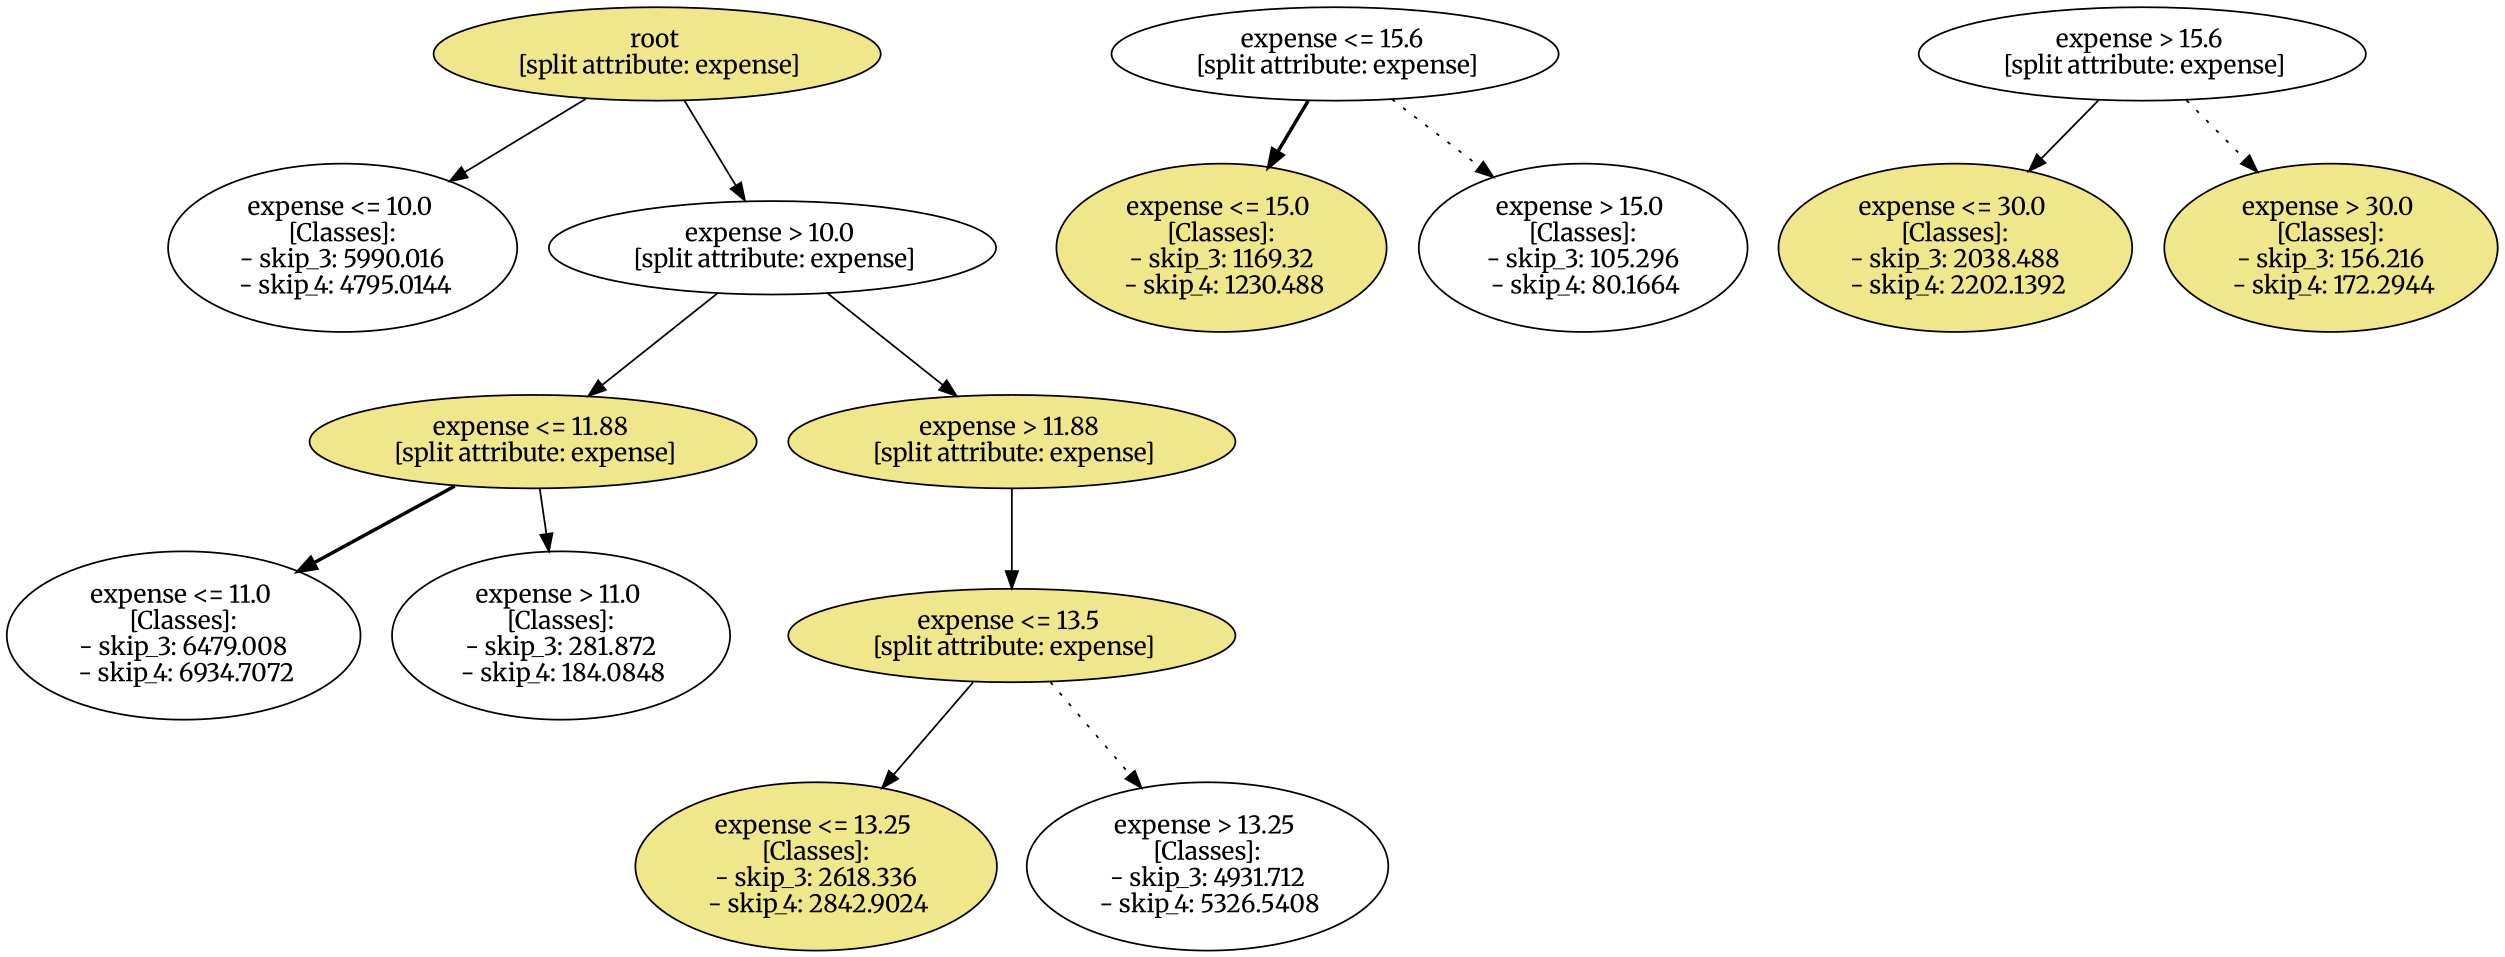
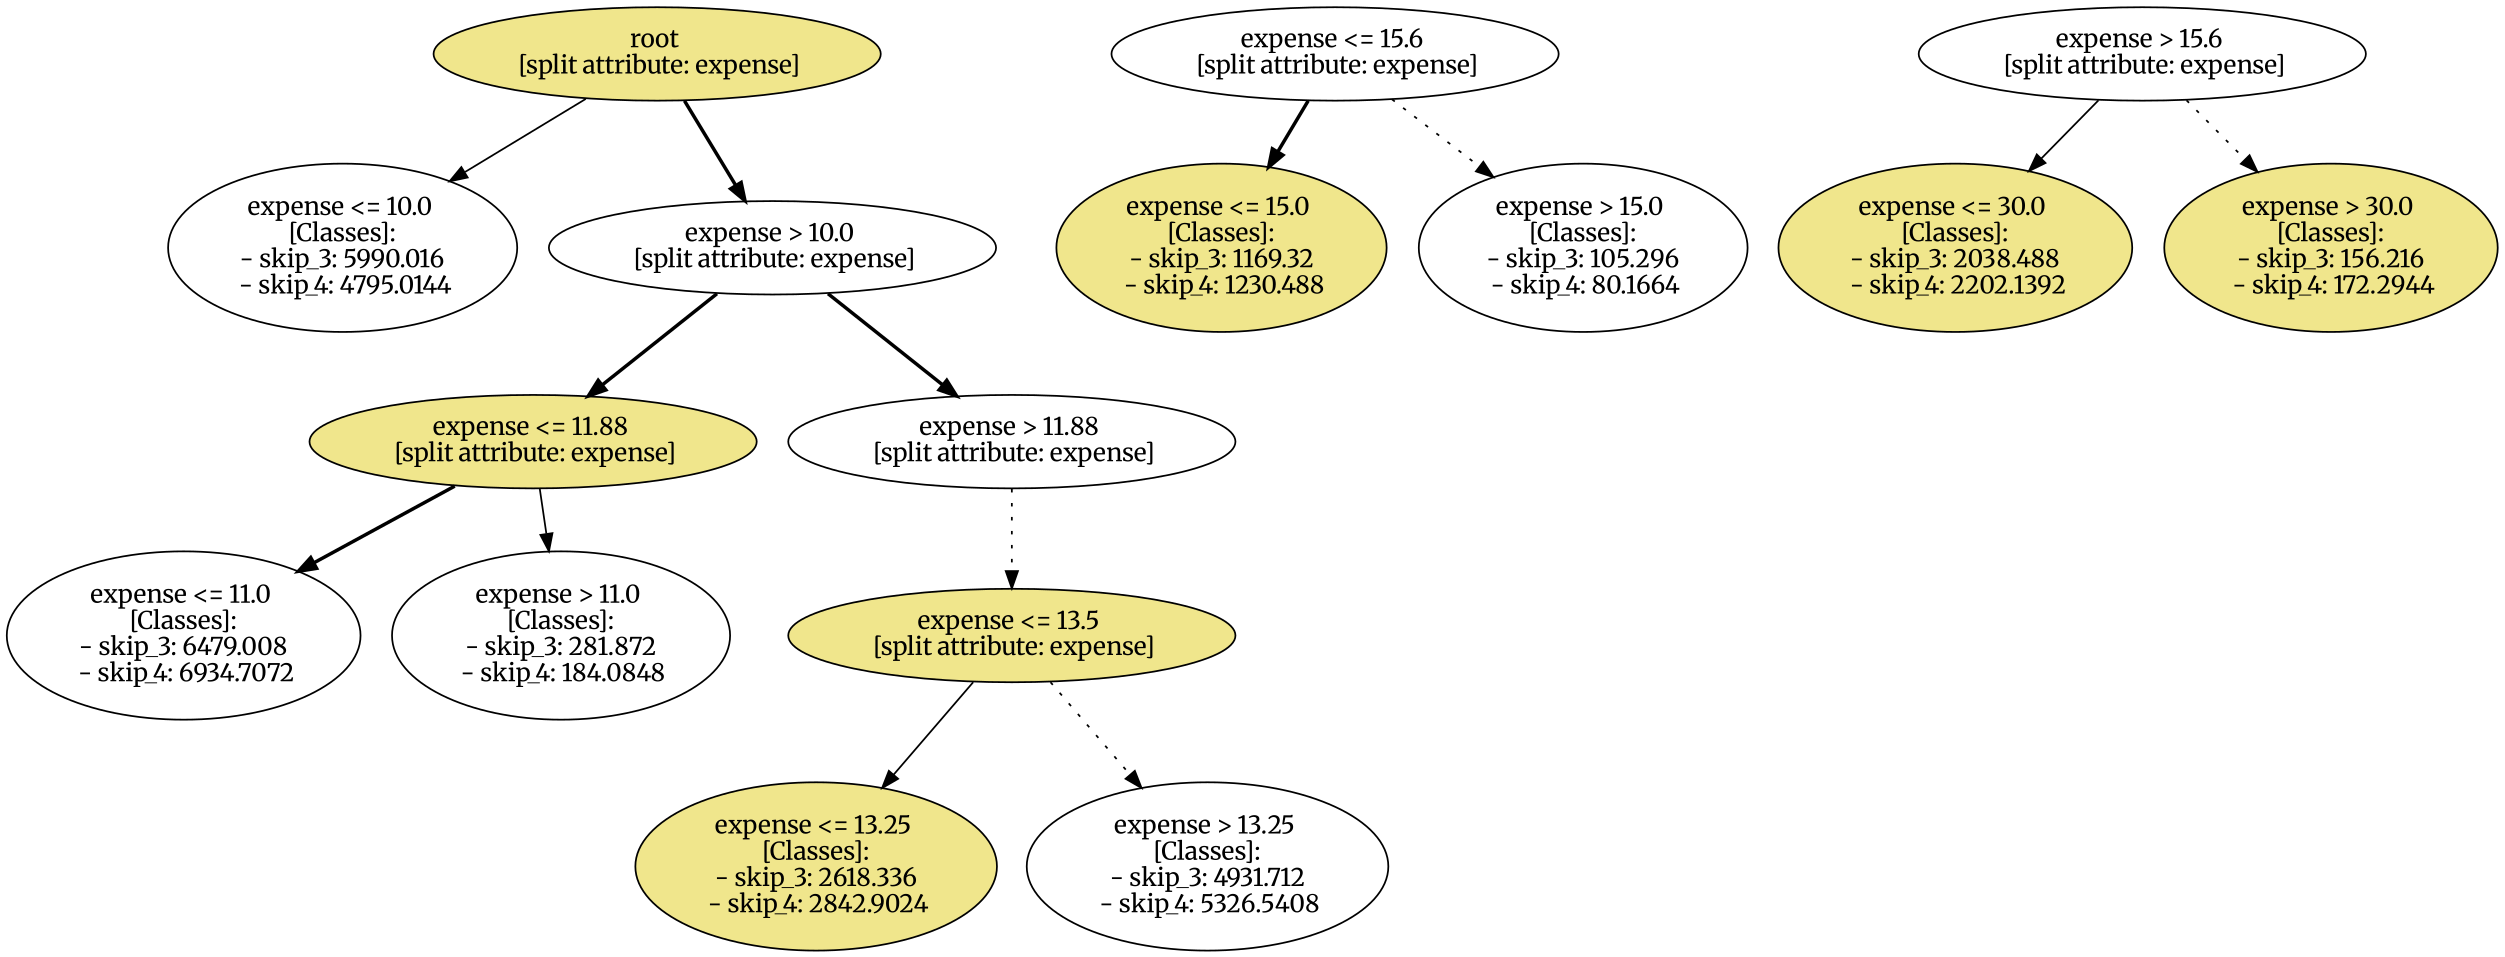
  digraph {
    fontname=Merriweather
    node [fillcolor=white fontname=Merriweather style=filled]
    edge [fontname=Merriweather style=solid]
    n1 [fillcolor=khaki label="root \n [split attribute: expense]"]
    n2 [label="expense <= 10.0 \n [Classes]: \n - skip_3: 5990.016 \n - skip_4: 4795.0144"]
    n3 [label="expense > 10.0 \n [split attribute: expense]"]
    n4 [fillcolor=khaki label="expense <= 11.88 \n [split attribute: expense]"]
-   n5 [fillcolor=khaki label="expense > 11.88 \n [split attribute: expense]"]
+   n5 [label="expense > 11.88 \n [split attribute: expense]"]
    n6 [label="expense <= 11.0 \n [Classes]: \n - skip_3: 6479.008 \n - skip_4: 6934.7072"]
    n7 [label="expense > 11.0 \n [Classes]: \n - skip_3: 281.872 \n - skip_4: 184.0848"]
    n8 [fillcolor=khaki label="expense <= 13.5 \n [split attribute: expense]"]
    n9 [fillcolor=khaki label="expense <= 13.25 \n [Classes]: \n - skip_3: 2618.336 \n - skip_4: 2842.9024"]
    n10 [label="expense > 13.25 \n [Classes]: \n - skip_3: 4931.712 \n - skip_4: 5326.5408"]
    n11 [label="expense <= 15.6 \n [split attribute: expense]"]
    n12 [fillcolor=khaki label="expense <= 15.0 \n [Classes]: \n - skip_3: 1169.32 \n - skip_4: 1230.488"]
    n13 [label="expense > 15.0 \n [Classes]: \n - skip_3: 105.296 \n - skip_4: 80.1664"]
    n14 [label="expense > 15.6 \n [split attribute: expense]"]
    n15 [fillcolor=khaki label="expense <= 30.0 \n [Classes]: \n - skip_3: 2038.488 \n - skip_4: 2202.1392"]
    n16 [fillcolor=khaki label="expense > 30.0 \n [Classes]: \n - skip_3: 156.216 \n - skip_4: 172.2944"]
    n1 -> n2
-   n1 -> n3
-   n3 -> n4
-   n3 -> n5
+   n1 -> n3 [style=bold]
+   n3 -> n4 [style=bold]
+   n3 -> n5 [style=bold]
    n4 -> n6 [style=bold]
    n4 -> n7
-   n5 -> n8
+   n5 -> n8 [style=dotted]
    n8 -> n9
    n8 -> n10 [style=dotted]
    n11 -> n12 [style=bold]
    n11 -> n13 [style=dotted]
    n14 -> n15
    n14 -> n16 [style=dotted]
  }
